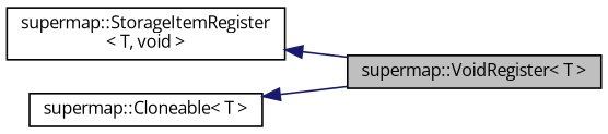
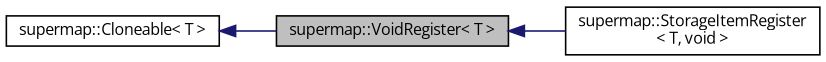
  digraph {
    fontname="Open Sans"
    rankdir=LR
    node [color=black fillcolor=white fontname="Open Sans" fontsize=10 shape=record style=filled]
    edge [color=midnightblue dir=back fontname="Open Sans" fontsize=10 labelfontname=Helvetica labelfontsize=10 style=solid]
    n1 [fillcolor=grey75 fontcolor=black height=0.2 label="supermap::VoidRegister\< T \>" width=0.4]
    n2 [height=0.2 label="supermap::StorageItemRegister\l\< T, void \>" width=0.4]
    n3 [height=0.2 label="supermap::Cloneable\< T \>" width=0.4]
-   n2 -> n1
+   n1 -> n2
    n3 -> n1
  }
